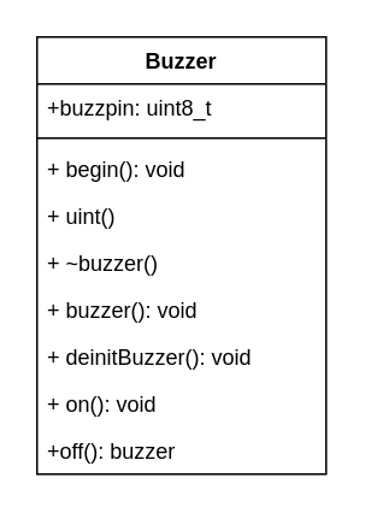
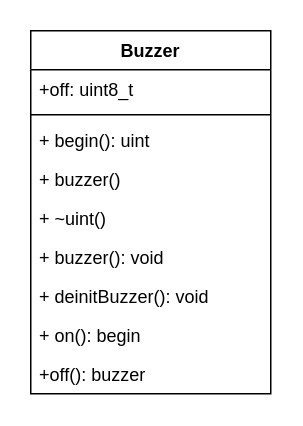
  <mxCell id="0" />
  <mxCell id="1" parent="0" />
  <mxCell id="2" style="edgeStyle=orthogonalEdgeStyle;rounded=0;orthogonalLoop=1;jettySize=auto;html=1;exitX=0;exitY=0;exitDx=0;exitDy=0;" parent="1" source="3" edge="1"><mxGeometry relative="1" as="geometry"><mxPoint x="39.857" y="40.286" as="targetPoint" /></mxGeometry></mxCell>
  <mxCell id="3" value="Buzzer" style="swimlane;fontStyle=1;align=center;verticalAlign=top;childLayout=stackLayout;horizontal=1;startSize=26;horizontalStack=0;resizeParent=1;resizeParentMax=0;resizeLast=0;collapsible=1;marginBottom=0;strokeColor=default;" parent="1" vertex="1"><mxGeometry x="20" y="20" width="160" height="242" as="geometry" /></mxCell>
- <mxCell id="4" value="+buzzpin: uint8_t" style="text;strokeColor=none;fillColor=none;align=left;verticalAlign=top;spacingLeft=4;spacingRight=4;overflow=hidden;rotatable=0;points=[[0,0.5],[1,0.5]];portConstraint=eastwest;" parent="3" vertex="1"><mxGeometry y="26" width="160" height="26" as="geometry" /></mxCell>
+ <mxCell id="4" value="+off: uint8_t" style="text;strokeColor=none;fillColor=none;align=left;verticalAlign=top;spacingLeft=4;spacingRight=4;overflow=hidden;rotatable=0;points=[[0,0.5],[1,0.5]];portConstraint=eastwest;" parent="3" vertex="1"><mxGeometry y="26" width="160" height="26" as="geometry" /></mxCell>
  <mxCell id="5" value="" style="line;strokeWidth=1;fillColor=none;align=left;verticalAlign=middle;spacingTop=-1;spacingLeft=3;spacingRight=3;rotatable=0;labelPosition=right;points=[];portConstraint=eastwest;" parent="3" vertex="1"><mxGeometry y="52" width="160" height="8" as="geometry" /></mxCell>
- <mxCell id="6" value="+ begin(): void" style="text;strokeColor=none;fillColor=none;align=left;verticalAlign=top;spacingLeft=4;spacingRight=4;overflow=hidden;rotatable=0;points=[[0,0.5],[1,0.5]];portConstraint=eastwest;" parent="3" vertex="1"><mxGeometry y="60" width="160" height="26" as="geometry" /></mxCell>
- <mxCell id="7" value="+ uint()" style="text;strokeColor=none;fillColor=none;align=left;verticalAlign=top;spacingLeft=4;spacingRight=4;overflow=hidden;rotatable=0;points=[[0,0.5],[1,0.5]];portConstraint=eastwest;" parent="3" vertex="1"><mxGeometry y="86" width="160" height="26" as="geometry" /></mxCell>
- <mxCell id="8" value="+ ~buzzer()" style="text;strokeColor=none;fillColor=none;align=left;verticalAlign=top;spacingLeft=4;spacingRight=4;overflow=hidden;rotatable=0;points=[[0,0.5],[1,0.5]];portConstraint=eastwest;" parent="3" vertex="1"><mxGeometry y="112" width="160" height="26" as="geometry" /></mxCell>
+ <mxCell id="6" value="+ begin(): uint" style="text;strokeColor=none;fillColor=none;align=left;verticalAlign=top;spacingLeft=4;spacingRight=4;overflow=hidden;rotatable=0;points=[[0,0.5],[1,0.5]];portConstraint=eastwest;" parent="3" vertex="1"><mxGeometry y="60" width="160" height="26" as="geometry" /></mxCell>
+ <mxCell id="7" value="+ buzzer()" style="text;strokeColor=none;fillColor=none;align=left;verticalAlign=top;spacingLeft=4;spacingRight=4;overflow=hidden;rotatable=0;points=[[0,0.5],[1,0.5]];portConstraint=eastwest;" parent="3" vertex="1"><mxGeometry y="86" width="160" height="26" as="geometry" /></mxCell>
+ <mxCell id="8" value="+ ~uint()" style="text;strokeColor=none;fillColor=none;align=left;verticalAlign=top;spacingLeft=4;spacingRight=4;overflow=hidden;rotatable=0;points=[[0,0.5],[1,0.5]];portConstraint=eastwest;" parent="3" vertex="1"><mxGeometry y="112" width="160" height="26" as="geometry" /></mxCell>
  <mxCell id="9" value="+ buzzer(): void" style="text;strokeColor=none;fillColor=none;align=left;verticalAlign=top;spacingLeft=4;spacingRight=4;overflow=hidden;rotatable=0;points=[[0,0.5],[1,0.5]];portConstraint=eastwest;" parent="3" vertex="1"><mxGeometry y="138" width="160" height="26" as="geometry" /></mxCell>
  <mxCell id="10" value="+ deinitBuzzer(): void" style="text;strokeColor=none;fillColor=none;align=left;verticalAlign=top;spacingLeft=4;spacingRight=4;overflow=hidden;rotatable=0;points=[[0,0.5],[1,0.5]];portConstraint=eastwest;" parent="3" vertex="1"><mxGeometry y="164" width="160" height="26" as="geometry" /></mxCell>
- <mxCell id="11" value="+ on(): void" style="text;strokeColor=none;fillColor=none;align=left;verticalAlign=top;spacingLeft=4;spacingRight=4;overflow=hidden;rotatable=0;points=[[0,0.5],[1,0.5]];portConstraint=eastwest;" parent="3" vertex="1"><mxGeometry y="190" width="160" height="26" as="geometry" /></mxCell>
+ <mxCell id="11" value="+ on(): begin" style="text;strokeColor=none;fillColor=none;align=left;verticalAlign=top;spacingLeft=4;spacingRight=4;overflow=hidden;rotatable=0;points=[[0,0.5],[1,0.5]];portConstraint=eastwest;" parent="3" vertex="1"><mxGeometry y="190" width="160" height="26" as="geometry" /></mxCell>
  <mxCell id="12" value="+off(): buzzer" style="text;strokeColor=none;fillColor=none;align=left;verticalAlign=top;spacingLeft=4;spacingRight=4;overflow=hidden;rotatable=0;points=[[0,0.5],[1,0.5]];portConstraint=eastwest;" parent="3" vertex="1"><mxGeometry y="216" width="160" height="26" as="geometry" /></mxCell>
